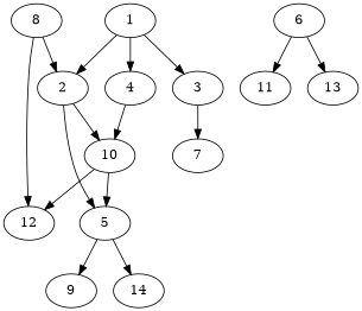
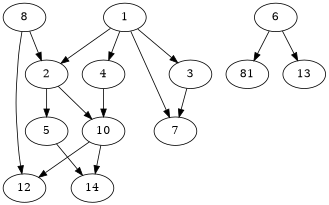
  digraph {
    1 [alpha=20.64]
    2 [alpha=45.85]
    3 [alpha=38.50]
    4 [alpha=25.34]
    7 [alpha=20.79]
    5 [alpha=24.09]
    10 [alpha=32.35]
    6 [alpha=26.77]
-   11 [alpha=45.18]
+   11 [alpha=45.18 label=81]
    13 [alpha=47.80]
-   9 [alpha=29.74]
    14 [alpha=27.34]
    8 [alpha=32.89]
    12 [alpha=37.10]
    1 -> 2
    1 -> 3
    1 -> 4
+   1 -> 7
    2 -> 5
    2 -> 10
    3 -> 7
    4 -> 10
-   5 -> 9
    5 -> 14
-   10 -> 5
+   10 -> 14
    10 -> 12
    6 -> 11
    6 -> 13
    8 -> 2
    8 -> 12
  }
